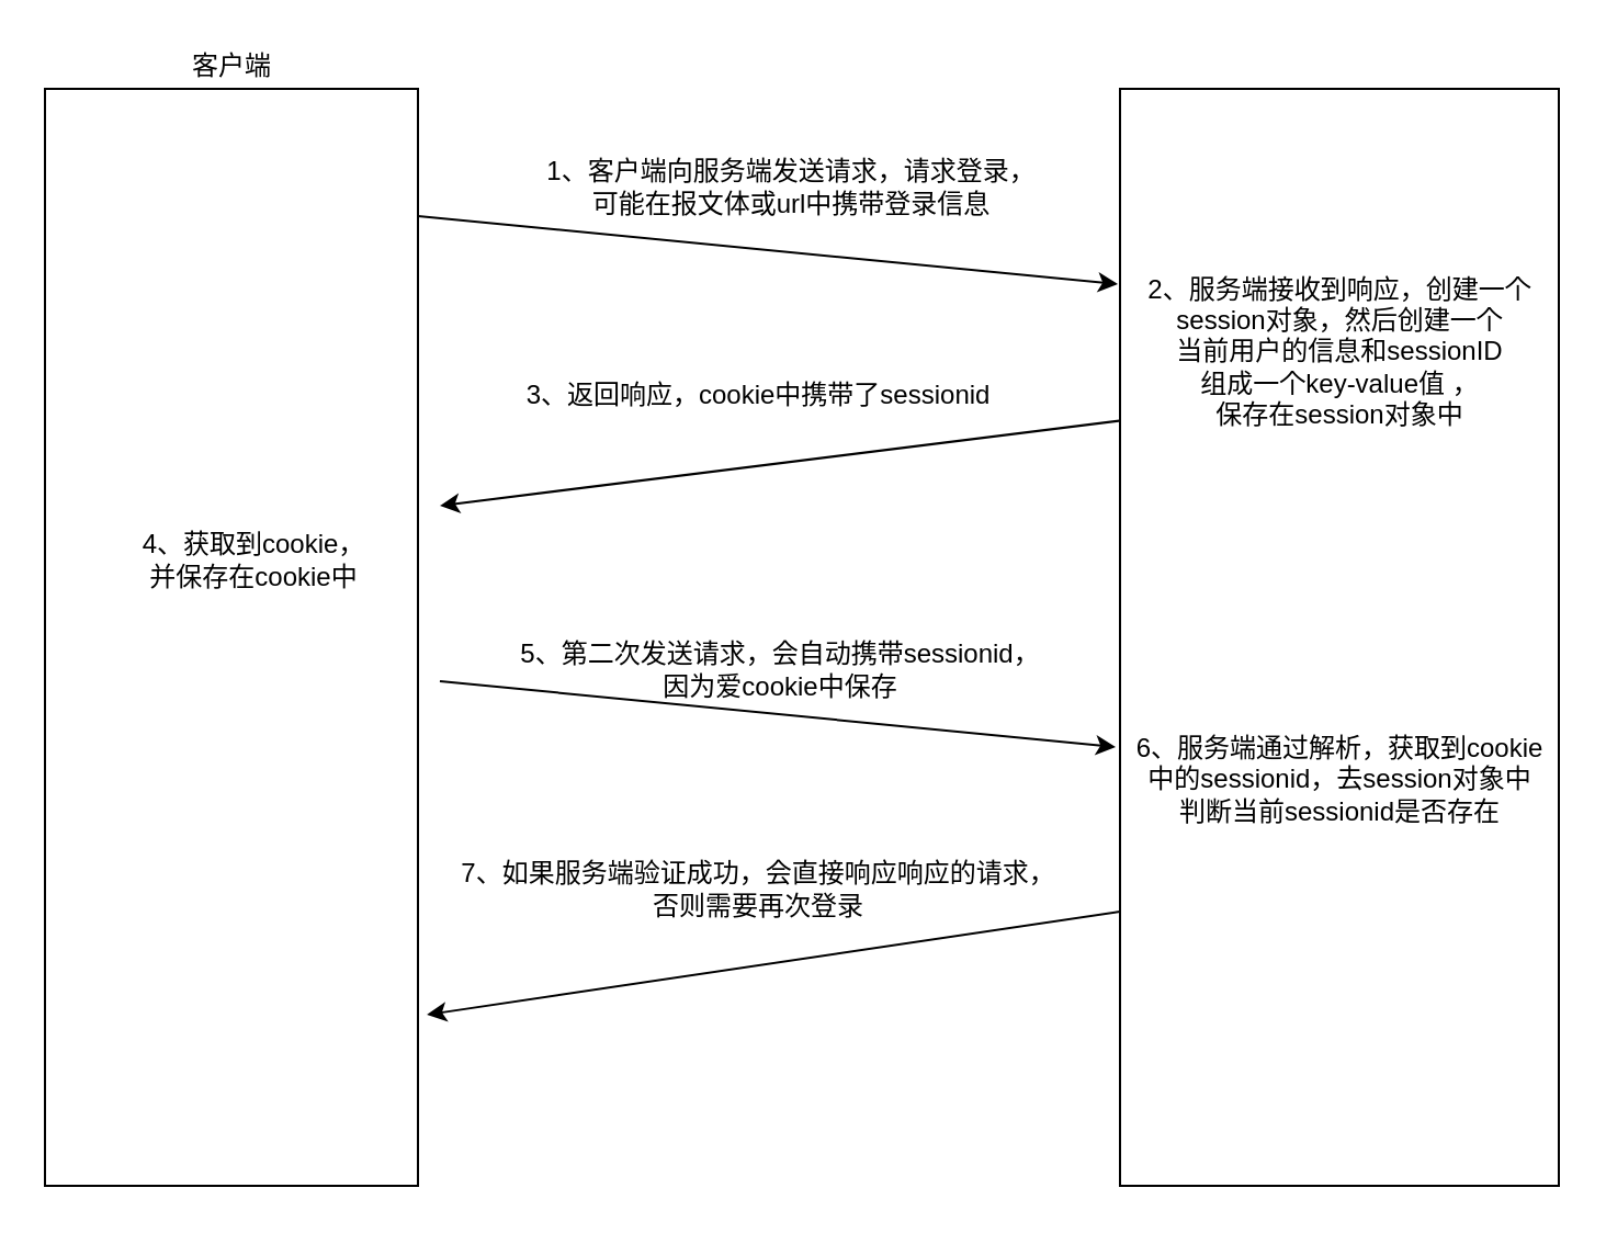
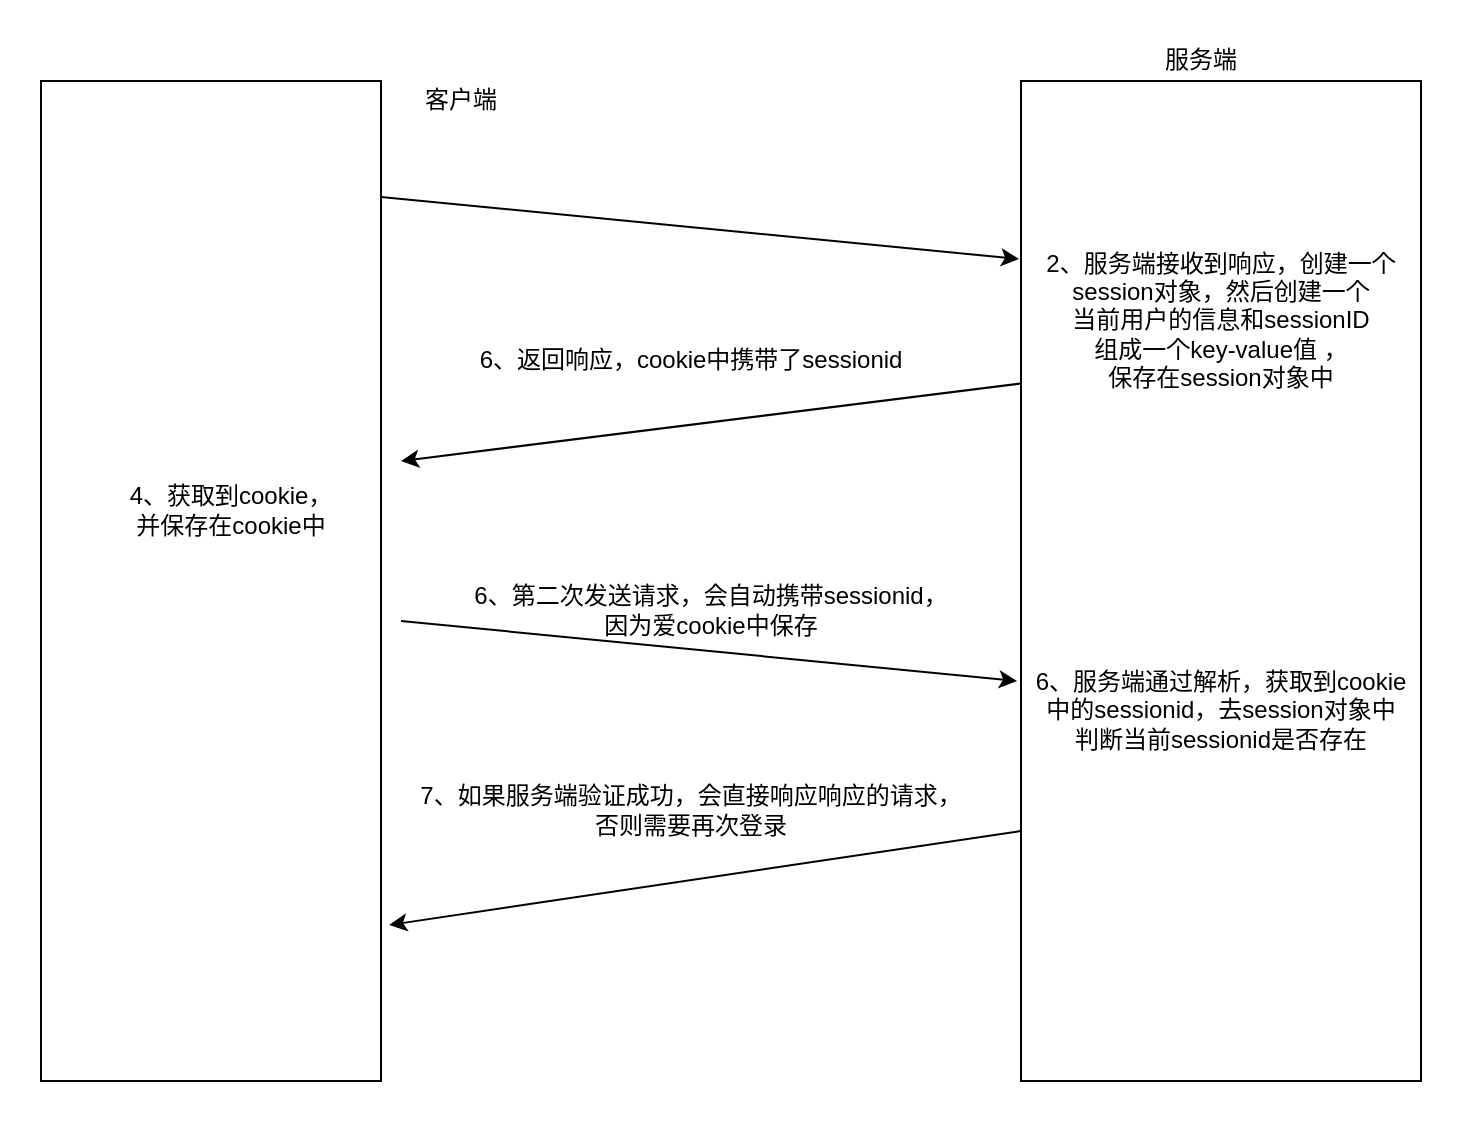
  <mxCell id="0" />
  <mxCell id="1" parent="0" />
  <mxCell id="2" style="edgeStyle=none;html=1;exitX=1;exitY=0.116;exitDx=0;exitDy=0;exitPerimeter=0;entryX=-0.005;entryY=0.178;entryDx=0;entryDy=0;entryPerimeter=0;" edge="1" parent="1" source="4" target="7"><mxGeometry relative="1" as="geometry"><mxPoint x="500" y="130" as="targetPoint" /></mxGeometry></mxCell>
  <mxCell id="3" style="edgeStyle=none;html=1;entryX=-0.01;entryY=0.6;entryDx=0;entryDy=0;entryPerimeter=0;" edge="1" parent="1" target="7"><mxGeometry relative="1" as="geometry"><mxPoint x="200" y="310" as="sourcePoint" /></mxGeometry></mxCell>
  <mxCell id="4" value="" style="rounded=0;whiteSpace=wrap;html=1;" vertex="1" parent="1"><mxGeometry x="20" y="40" width="170" height="500" as="geometry" /></mxCell>
  <mxCell id="5" style="edgeStyle=none;html=1;exitX=0.05;exitY=0.3;exitDx=0;exitDy=0;exitPerimeter=0;" edge="1" parent="1" source="7"><mxGeometry relative="1" as="geometry"><mxPoint x="200" y="230" as="targetPoint" /></mxGeometry></mxCell>
  <mxCell id="6" style="edgeStyle=none;html=1;exitX=0;exitY=0.75;exitDx=0;exitDy=0;entryX=1.024;entryY=0.844;entryDx=0;entryDy=0;entryPerimeter=0;" edge="1" parent="1" source="7" target="4"><mxGeometry relative="1" as="geometry" /></mxCell>
  <mxCell id="7" value="" style="rounded=0;whiteSpace=wrap;html=1;" vertex="1" parent="1"><mxGeometry x="510" y="40" width="200" height="500" as="geometry" /></mxCell>
- <mxCell id="8" value="客户端" style="text;html=1;align=center;verticalAlign=middle;resizable=0;points=[];autosize=1;strokeColor=none;fillColor=none;" vertex="1" parent="1"><mxGeometry x="80" y="20" width="50" height="20" as="geometry" /></mxCell>
- <mxCell id="10" value="1、客户端向服务端发送请求，请求登录，&lt;br&gt;可能在报文体或url中携带登录信息" style="text;html=1;align=center;verticalAlign=middle;resizable=0;points=[];autosize=1;strokeColor=none;fillColor=none;" vertex="1" parent="1"><mxGeometry x="240" y="70" width="240" height="30" as="geometry" /></mxCell>
+ <mxCell id="8" value="客户端" style="text;html=1;align=center;verticalAlign=middle;resizable=0;points=[];autosize=1;strokeColor=none;fillColor=none;" vertex="1" parent="1"><mxGeometry x="205" y="40" width="50" height="20" as="geometry" /></mxCell>
+ <mxCell id="9" value="服务端" style="text;html=1;align=center;verticalAlign=middle;resizable=0;points=[];autosize=1;strokeColor=none;fillColor=none;" vertex="1" parent="1"><mxGeometry x="575" y="20" width="50" height="20" as="geometry" /></mxCell>
  <mxCell id="11" value="2、服务端接收到响应，创建一个&lt;br&gt;session对象，然后创建一个&lt;br&gt;当前用户的信息和sessionID&lt;br&gt;组成一个key-value值 ，&lt;br&gt;保存在session对象中" style="text;html=1;align=center;verticalAlign=middle;resizable=0;points=[];autosize=1;strokeColor=none;fillColor=none;" vertex="1" parent="1"><mxGeometry x="515" y="120" width="190" height="80" as="geometry" /></mxCell>
- <mxCell id="12" value="3、返回响应，cookie中携带了sessionid" style="text;html=1;align=center;verticalAlign=middle;resizable=0;points=[];autosize=1;strokeColor=none;fillColor=none;" vertex="1" parent="1"><mxGeometry x="230" y="170" width="230" height="20" as="geometry" /></mxCell>
+ <mxCell id="12" value="6、返回响应，cookie中携带了sessionid" style="text;html=1;align=center;verticalAlign=middle;resizable=0;points=[];autosize=1;strokeColor=none;fillColor=none;" vertex="1" parent="1"><mxGeometry x="230" y="170" width="230" height="20" as="geometry" /></mxCell>
  <mxCell id="13" value="4、获取到cookie，&lt;br&gt;并保存在cookie中" style="text;html=1;align=center;verticalAlign=middle;resizable=0;points=[];autosize=1;strokeColor=none;fillColor=none;" vertex="1" parent="1"><mxGeometry x="50" y="240" width="130" height="30" as="geometry" /></mxCell>
- <mxCell id="14" value="5、第二次发送请求，会自动携带sessionid，&lt;br&gt;因为爱cookie中保存" style="text;html=1;align=center;verticalAlign=middle;resizable=0;points=[];autosize=1;strokeColor=none;fillColor=none;" vertex="1" parent="1"><mxGeometry x="230" y="290" width="250" height="30" as="geometry" /></mxCell>
+ <mxCell id="14" value="6、第二次发送请求，会自动携带sessionid，&lt;br&gt;因为爱cookie中保存" style="text;html=1;align=center;verticalAlign=middle;resizable=0;points=[];autosize=1;strokeColor=none;fillColor=none;" vertex="1" parent="1"><mxGeometry x="230" y="290" width="250" height="30" as="geometry" /></mxCell>
  <mxCell id="15" value="6、服务端通过解析，获取到cookie&lt;br&gt;中的sessionid，去session对象中&lt;br&gt;判断当前sessionid是否存在" style="text;html=1;align=center;verticalAlign=middle;resizable=0;points=[];autosize=1;strokeColor=none;fillColor=none;" vertex="1" parent="1"><mxGeometry x="510" y="330" width="200" height="50" as="geometry" /></mxCell>
  <mxCell id="16" value="7、如果服务端验证成功，会直接响应响应的请求，&lt;br&gt;否则需要再次登录" style="text;html=1;align=center;verticalAlign=middle;resizable=0;points=[];autosize=1;strokeColor=none;fillColor=none;" vertex="1" parent="1"><mxGeometry x="200" y="390" width="290" height="30" as="geometry" /></mxCell>
